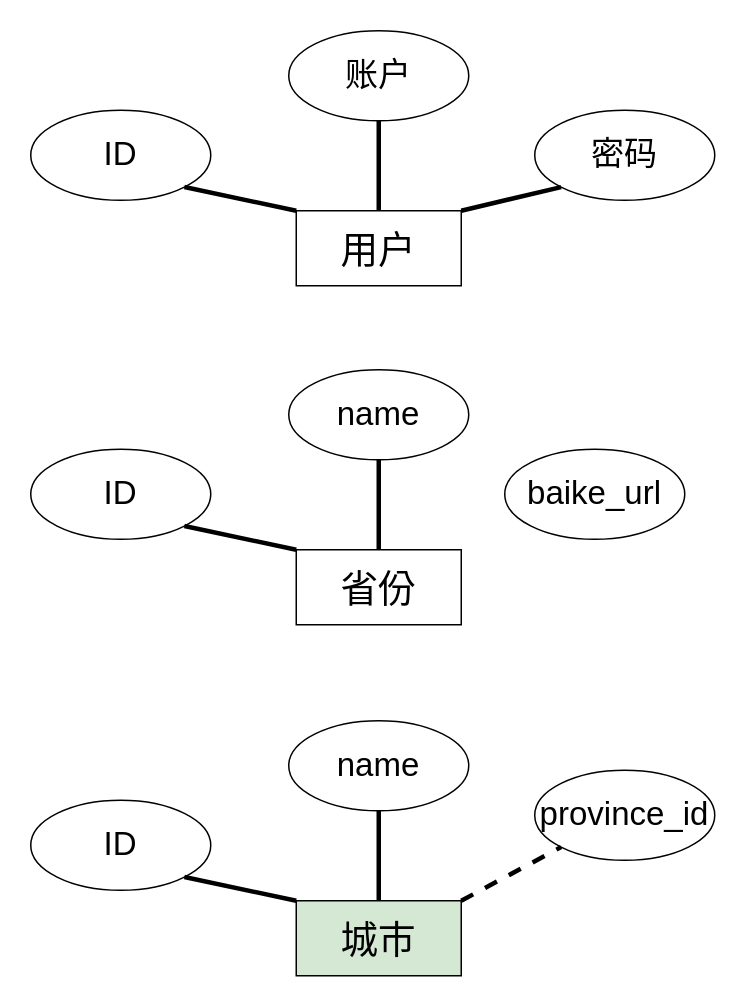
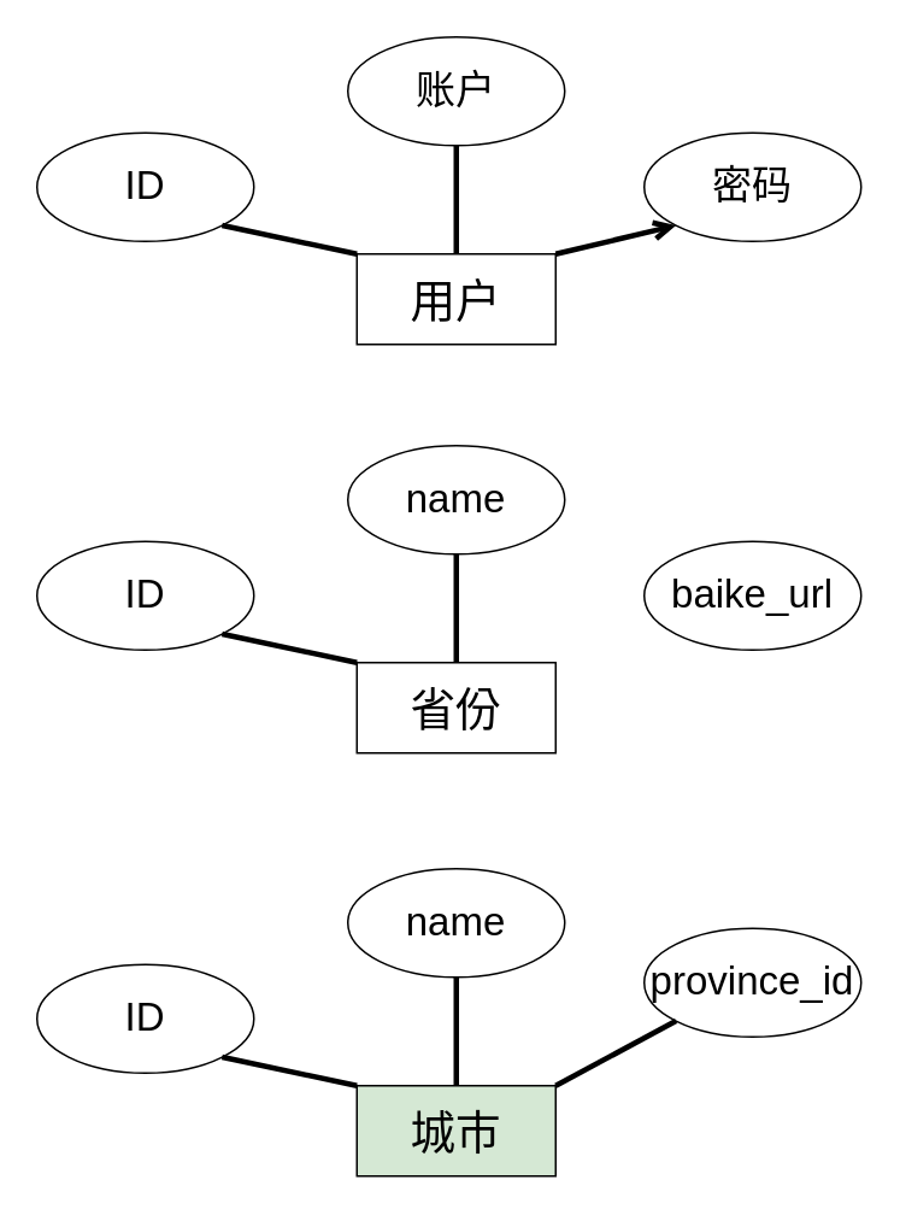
  <mxCell id="0" />
  <mxCell id="1" parent="0" />
  <mxCell id="2" value="&lt;font style=&quot;font-size: 25px;&quot;&gt;用户&lt;/font&gt;" style="html=1;whiteSpace=wrap;" vertex="1" parent="1"><mxGeometry x="197" y="140" width="110" height="50" as="geometry" /></mxCell>
  <mxCell id="3" value="&lt;font style=&quot;font-size: 22px;&quot;&gt;账户&lt;/font&gt;" style="ellipse;whiteSpace=wrap;html=1;" vertex="1" parent="1"><mxGeometry x="192" y="20" width="120" height="60" as="geometry" /></mxCell>
  <mxCell id="4" value="&lt;font style=&quot;font-size: 22px;&quot;&gt;ID&lt;/font&gt;" style="ellipse;whiteSpace=wrap;html=1;" vertex="1" parent="1"><mxGeometry x="20" y="73" width="120" height="60" as="geometry" /></mxCell>
  <mxCell id="5" value="&lt;font style=&quot;font-size: 22px;&quot;&gt;密码&lt;/font&gt;" style="ellipse;whiteSpace=wrap;html=1;" vertex="1" parent="1"><mxGeometry x="356" y="73" width="120" height="60" as="geometry" /></mxCell>
  <mxCell id="6" value="" style="endArrow=none;html=1;rounded=0;entryX=1;entryY=1;entryDx=0;entryDy=0;exitX=0;exitY=0;exitDx=0;exitDy=0;strokeWidth=3;" edge="1" parent="1" source="2" target="4"><mxGeometry width="50" height="50" relative="1" as="geometry"><mxPoint x="196" y="162" as="sourcePoint" /><mxPoint x="294" y="230" as="targetPoint" /></mxGeometry></mxCell>
  <mxCell id="7" value="" style="endArrow=none;html=1;rounded=0;entryX=0.5;entryY=1;entryDx=0;entryDy=0;exitX=0.5;exitY=0;exitDx=0;exitDy=0;strokeWidth=3;" edge="1" parent="1" source="2" target="3"><mxGeometry width="50" height="50" relative="1" as="geometry"><mxPoint x="244" y="280" as="sourcePoint" /><mxPoint x="294" y="230" as="targetPoint" /></mxGeometry></mxCell>
- <mxCell id="8" value="" style="endArrow=none;html=1;rounded=0;entryX=0;entryY=1;entryDx=0;entryDy=0;exitX=1;exitY=0;exitDx=0;exitDy=0;strokeWidth=3;" edge="1" parent="1" source="2" target="5"><mxGeometry width="50" height="50" relative="1" as="geometry"><mxPoint x="244" y="280" as="sourcePoint" /><mxPoint x="294" y="230" as="targetPoint" /></mxGeometry></mxCell>
+ <mxCell id="8" value="" style="endArrow=open;html=1;rounded=0;entryX=0;entryY=1;entryDx=0;entryDy=0;exitX=1;exitY=0;exitDx=0;exitDy=0;strokeWidth=3;" edge="1" parent="1" source="2" target="5"><mxGeometry width="50" height="50" relative="1" as="geometry"><mxPoint x="244" y="280" as="sourcePoint" /><mxPoint x="294" y="230" as="targetPoint" /></mxGeometry></mxCell>
  <mxCell id="9" value="&lt;span style=&quot;font-size: 25px;&quot;&gt;省份&lt;/span&gt;" style="html=1;whiteSpace=wrap;" vertex="1" parent="1"><mxGeometry x="197" y="366" width="110" height="50" as="geometry" /></mxCell>
  <mxCell id="10" value="&lt;font style=&quot;font-size: 22px;&quot;&gt;name&lt;/font&gt;" style="ellipse;whiteSpace=wrap;html=1;" vertex="1" parent="1"><mxGeometry x="192" y="246" width="120" height="60" as="geometry" /></mxCell>
  <mxCell id="11" value="&lt;font style=&quot;font-size: 22px;&quot;&gt;ID&lt;/font&gt;" style="ellipse;whiteSpace=wrap;html=1;" vertex="1" parent="1"><mxGeometry x="20" y="299" width="120" height="60" as="geometry" /></mxCell>
- <mxCell id="12" value="&lt;font style=&quot;font-size: 22px;&quot;&gt;baike_url&lt;/font&gt;" style="ellipse;whiteSpace=wrap;html=1;" vertex="1" parent="1"><mxGeometry x="336" y="299" width="120" height="60" as="geometry" /></mxCell>
+ <mxCell id="12" value="&lt;font style=&quot;font-size: 22px;&quot;&gt;baike_url&lt;/font&gt;" style="ellipse;whiteSpace=wrap;html=1;" vertex="1" parent="1"><mxGeometry x="356" y="299" width="120" height="60" as="geometry" /></mxCell>
  <mxCell id="13" value="" style="endArrow=none;html=1;rounded=0;entryX=1;entryY=1;entryDx=0;entryDy=0;exitX=0;exitY=0;exitDx=0;exitDy=0;strokeWidth=3;" edge="1" parent="1" source="9" target="11"><mxGeometry width="50" height="50" relative="1" as="geometry"><mxPoint x="196" y="388" as="sourcePoint" /><mxPoint x="294" y="456" as="targetPoint" /></mxGeometry></mxCell>
  <mxCell id="14" value="" style="endArrow=none;html=1;rounded=0;entryX=0.5;entryY=1;entryDx=0;entryDy=0;exitX=0.5;exitY=0;exitDx=0;exitDy=0;strokeWidth=3;" edge="1" parent="1" source="9" target="10"><mxGeometry width="50" height="50" relative="1" as="geometry"><mxPoint x="244" y="506" as="sourcePoint" /><mxPoint x="294" y="456" as="targetPoint" /></mxGeometry></mxCell>
  <mxCell id="15" value="&lt;font style=&quot;font-size: 25px;&quot;&gt;城市&lt;/font&gt;" style="html=1;whiteSpace=wrap;fillColor=#d5e8d4;" vertex="1" parent="1"><mxGeometry x="197" y="600" width="110" height="50" as="geometry" /></mxCell>
  <mxCell id="16" value="&lt;font style=&quot;font-size: 22px;&quot;&gt;name&lt;/font&gt;" style="ellipse;whiteSpace=wrap;html=1;" vertex="1" parent="1"><mxGeometry x="192" y="480" width="120" height="60" as="geometry" /></mxCell>
  <mxCell id="17" value="&lt;font style=&quot;font-size: 22px;&quot;&gt;ID&lt;/font&gt;" style="ellipse;whiteSpace=wrap;html=1;" vertex="1" parent="1"><mxGeometry x="20" y="533" width="120" height="60" as="geometry" /></mxCell>
  <mxCell id="18" value="&lt;font style=&quot;font-size: 22px;&quot;&gt;province_id&lt;/font&gt;" style="ellipse;whiteSpace=wrap;html=1;" vertex="1" parent="1"><mxGeometry x="356" y="513" width="120" height="60" as="geometry" /></mxCell>
  <mxCell id="19" value="" style="endArrow=none;html=1;rounded=0;entryX=1;entryY=1;entryDx=0;entryDy=0;exitX=0;exitY=0;exitDx=0;exitDy=0;strokeWidth=3;" edge="1" parent="1" source="15" target="17"><mxGeometry width="50" height="50" relative="1" as="geometry"><mxPoint x="196" y="622" as="sourcePoint" /><mxPoint x="294" y="690" as="targetPoint" /></mxGeometry></mxCell>
  <mxCell id="20" value="" style="endArrow=none;html=1;rounded=0;entryX=0.5;entryY=1;entryDx=0;entryDy=0;exitX=0.5;exitY=0;exitDx=0;exitDy=0;strokeWidth=3;" edge="1" parent="1" source="15" target="16"><mxGeometry width="50" height="50" relative="1" as="geometry"><mxPoint x="244" y="740" as="sourcePoint" /><mxPoint x="294" y="690" as="targetPoint" /></mxGeometry></mxCell>
- <mxCell id="21" value="" style="endArrow=none;html=1;rounded=0;entryX=0;entryY=1;entryDx=0;entryDy=0;exitX=1;exitY=0;exitDx=0;exitDy=0;strokeWidth=3;dashed=1;" edge="1" parent="1" source="15" target="18"><mxGeometry width="50" height="50" relative="1" as="geometry"><mxPoint x="244" y="740" as="sourcePoint" /><mxPoint x="294" y="690" as="targetPoint" /></mxGeometry></mxCell>
+ <mxCell id="21" value="" style="endArrow=none;html=1;rounded=0;entryX=0;entryY=1;entryDx=0;entryDy=0;exitX=1;exitY=0;exitDx=0;exitDy=0;strokeWidth=3;" edge="1" parent="1" source="15" target="18"><mxGeometry width="50" height="50" relative="1" as="geometry"><mxPoint x="244" y="740" as="sourcePoint" /><mxPoint x="294" y="690" as="targetPoint" /></mxGeometry></mxCell>
